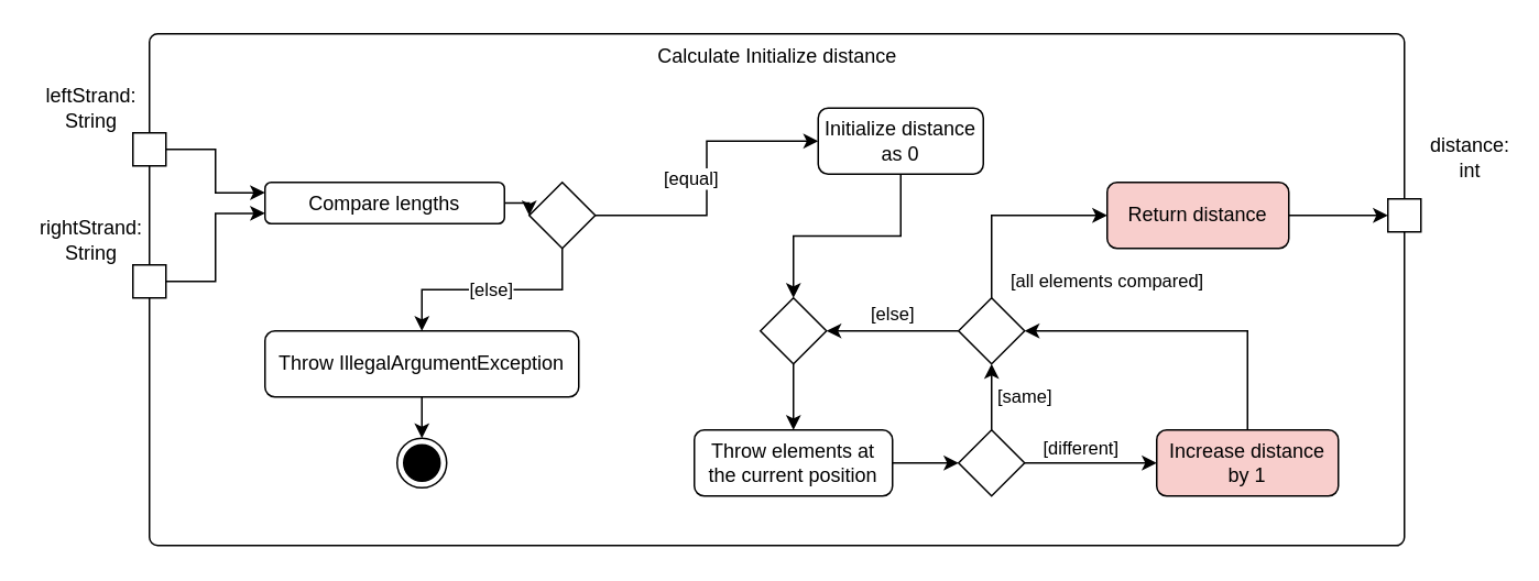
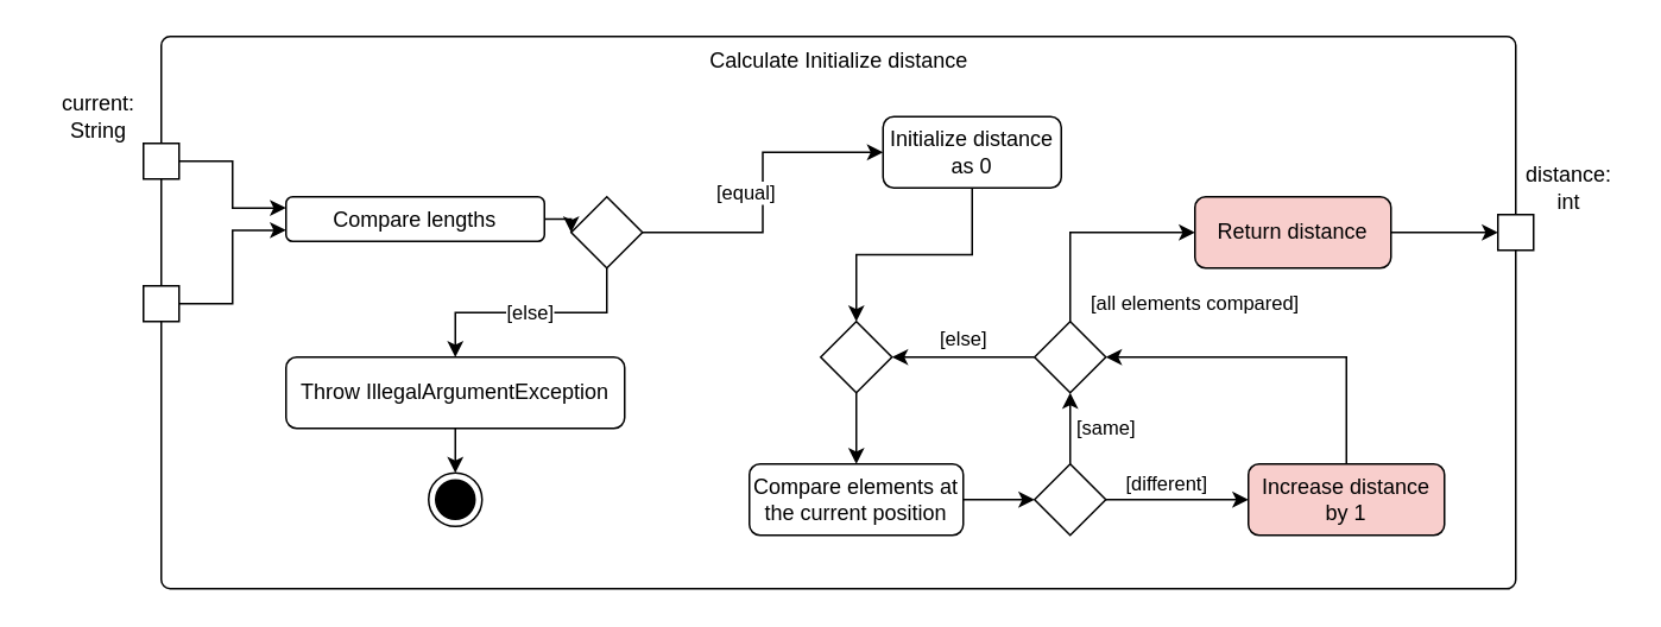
  <mxCell id="0" />
  <mxCell id="1" parent="0" />
  <mxCell id="2" value="Calculate Initialize distance" style="html=1;align=center;verticalAlign=top;rounded=1;absoluteArcSize=1;arcSize=10;dashed=0;" vertex="1" parent="1"><mxGeometry x="90" y="20" width="760" height="310" as="geometry" /></mxCell>
  <mxCell id="3" style="edgeStyle=orthogonalEdgeStyle;rounded=0;orthogonalLoop=1;jettySize=auto;html=1;exitX=1;exitY=0.5;exitDx=0;exitDy=0;entryX=0;entryY=0.25;entryDx=0;entryDy=0;" edge="1" parent="1" source="4" target="11"><mxGeometry relative="1" as="geometry" /></mxCell>
  <mxCell id="4" value="" style="whiteSpace=wrap;html=1;aspect=fixed;" vertex="1" parent="1"><mxGeometry x="80" y="80" width="20" height="20" as="geometry" /></mxCell>
  <mxCell id="5" style="edgeStyle=orthogonalEdgeStyle;rounded=0;orthogonalLoop=1;jettySize=auto;html=1;exitX=1;exitY=0.5;exitDx=0;exitDy=0;entryX=0;entryY=0.75;entryDx=0;entryDy=0;" edge="1" parent="1" source="6" target="11"><mxGeometry relative="1" as="geometry" /></mxCell>
  <mxCell id="6" value="" style="whiteSpace=wrap;html=1;aspect=fixed;" vertex="1" parent="1"><mxGeometry x="80" y="160" width="20" height="20" as="geometry" /></mxCell>
  <mxCell id="7" value="[equal]" style="edgeStyle=orthogonalEdgeStyle;rounded=0;orthogonalLoop=1;jettySize=auto;html=1;entryX=0;entryY=0.5;entryDx=0;entryDy=0;" edge="1" parent="1" source="9" target="18"><mxGeometry y="10" relative="1" as="geometry"><mxPoint as="offset" /></mxGeometry></mxCell>
  <mxCell id="8" value="[else]" style="edgeStyle=orthogonalEdgeStyle;rounded=0;orthogonalLoop=1;jettySize=auto;html=1;entryX=0.5;entryY=0;entryDx=0;entryDy=0;" edge="1" parent="1" source="9" target="31"><mxGeometry relative="1" as="geometry" /></mxCell>
  <mxCell id="9" value="" style="rhombus;whiteSpace=wrap;html=1;" vertex="1" parent="1"><mxGeometry x="320" y="110" width="40" height="40" as="geometry" /></mxCell>
  <mxCell id="10" style="edgeStyle=orthogonalEdgeStyle;rounded=0;orthogonalLoop=1;jettySize=auto;html=1;exitX=1;exitY=0.5;exitDx=0;exitDy=0;entryX=0;entryY=0.5;entryDx=0;entryDy=0;" edge="1" parent="1" source="11" target="9"><mxGeometry relative="1" as="geometry" /></mxCell>
  <mxCell id="11" value="Compare lengths" style="rounded=1;whiteSpace=wrap;html=1;" vertex="1" parent="1"><mxGeometry x="160" y="110" width="145" height="25" as="geometry" /></mxCell>
  <mxCell id="12" value="[else]" style="edgeStyle=orthogonalEdgeStyle;rounded=0;orthogonalLoop=1;jettySize=auto;html=1;exitX=0;exitY=0.5;exitDx=0;exitDy=0;entryX=1;entryY=0.5;entryDx=0;entryDy=0;" edge="1" parent="1" source="14" target="26"><mxGeometry y="-10" relative="1" as="geometry"><mxPoint as="offset" /></mxGeometry></mxCell>
  <mxCell id="13" value="[all elements compared]" style="edgeStyle=orthogonalEdgeStyle;rounded=0;orthogonalLoop=1;jettySize=auto;html=1;exitX=0.5;exitY=0;exitDx=0;exitDy=0;entryX=0;entryY=0.5;entryDx=0;entryDy=0;align=left;" edge="1" parent="1" source="14" target="29"><mxGeometry x="-0.833" y="-10" relative="1" as="geometry"><mxPoint as="offset" /></mxGeometry></mxCell>
  <mxCell id="14" value="" style="rhombus;whiteSpace=wrap;html=1;" vertex="1" parent="1"><mxGeometry x="580" y="180" width="40" height="40" as="geometry" /></mxCell>
  <mxCell id="15" style="edgeStyle=orthogonalEdgeStyle;rounded=0;orthogonalLoop=1;jettySize=auto;html=1;exitX=0.5;exitY=0;exitDx=0;exitDy=0;entryX=1;entryY=0.5;entryDx=0;entryDy=0;" edge="1" parent="1" source="16" target="14"><mxGeometry relative="1" as="geometry" /></mxCell>
  <mxCell id="16" value="Increase distance by 1" style="rounded=1;whiteSpace=wrap;html=1;fillColor=#f8cecc;" vertex="1" parent="1"><mxGeometry x="700" y="260" width="110" height="40" as="geometry" /></mxCell>
  <mxCell id="17" style="edgeStyle=orthogonalEdgeStyle;rounded=0;orthogonalLoop=1;jettySize=auto;html=1;exitX=0.5;exitY=1;exitDx=0;exitDy=0;entryX=0.5;entryY=0;entryDx=0;entryDy=0;" edge="1" parent="1" source="18" target="26"><mxGeometry relative="1" as="geometry" /></mxCell>
  <mxCell id="18" value="Initialize distance as 0" style="rounded=1;whiteSpace=wrap;html=1;" vertex="1" parent="1"><mxGeometry x="495" y="65" width="100" height="40" as="geometry" /></mxCell>
  <mxCell id="19" style="edgeStyle=orthogonalEdgeStyle;rounded=0;orthogonalLoop=1;jettySize=auto;html=1;entryX=0;entryY=0.5;entryDx=0;entryDy=0;" edge="1" parent="1" source="22" target="16"><mxGeometry relative="1" as="geometry" /></mxCell>
  <mxCell id="20" value="[different]" style="edgeLabel;html=1;align=center;verticalAlign=middle;resizable=0;points=[];" vertex="1" connectable="0" parent="19"><mxGeometry x="-0.271" y="-4" relative="1" as="geometry"><mxPoint x="4" y="-14" as="offset" /></mxGeometry></mxCell>
  <mxCell id="21" value="[same]" style="edgeStyle=orthogonalEdgeStyle;rounded=0;orthogonalLoop=1;jettySize=auto;html=1;exitX=0.5;exitY=0;exitDx=0;exitDy=0;entryX=0.5;entryY=1;entryDx=0;entryDy=0;" edge="1" parent="1" source="22" target="14"><mxGeometry y="-20" relative="1" as="geometry"><mxPoint as="offset" /></mxGeometry></mxCell>
  <mxCell id="22" value="" style="rhombus;whiteSpace=wrap;html=1;" vertex="1" parent="1"><mxGeometry x="580" y="260" width="40" height="40" as="geometry" /></mxCell>
  <mxCell id="23" style="edgeStyle=orthogonalEdgeStyle;rounded=0;orthogonalLoop=1;jettySize=auto;html=1;" edge="1" parent="1" source="24" target="22"><mxGeometry relative="1" as="geometry" /></mxCell>
- <mxCell id="24" value="Throw elements at the current position" style="rounded=1;whiteSpace=wrap;html=1;" vertex="1" parent="1"><mxGeometry x="420" y="260" width="120" height="40" as="geometry" /></mxCell>
+ <mxCell id="24" value="Compare elements at the current position" style="rounded=1;whiteSpace=wrap;html=1;" vertex="1" parent="1"><mxGeometry x="420" y="260" width="120" height="40" as="geometry" /></mxCell>
  <mxCell id="25" style="edgeStyle=orthogonalEdgeStyle;rounded=0;orthogonalLoop=1;jettySize=auto;html=1;exitX=0.5;exitY=1;exitDx=0;exitDy=0;entryX=0.5;entryY=0;entryDx=0;entryDy=0;" edge="1" parent="1" source="26" target="24"><mxGeometry relative="1" as="geometry" /></mxCell>
  <mxCell id="26" value="" style="rhombus;whiteSpace=wrap;html=1;" vertex="1" parent="1"><mxGeometry x="460" y="180" width="40" height="40" as="geometry" /></mxCell>
  <mxCell id="27" value="" style="whiteSpace=wrap;html=1;aspect=fixed;" vertex="1" parent="1"><mxGeometry x="840" y="120" width="20" height="20" as="geometry" /></mxCell>
  <mxCell id="28" style="edgeStyle=orthogonalEdgeStyle;rounded=0;orthogonalLoop=1;jettySize=auto;html=1;entryX=0;entryY=0.5;entryDx=0;entryDy=0;" edge="1" parent="1" source="29" target="27"><mxGeometry relative="1" as="geometry" /></mxCell>
  <mxCell id="29" value="Return distance" style="rounded=1;whiteSpace=wrap;html=1;fillColor=#f8cecc;" vertex="1" parent="1"><mxGeometry x="670" y="110" width="110" height="40" as="geometry" /></mxCell>
  <mxCell id="30" style="edgeStyle=orthogonalEdgeStyle;rounded=0;orthogonalLoop=1;jettySize=auto;html=1;exitX=0.5;exitY=1;exitDx=0;exitDy=0;entryX=0.5;entryY=0;entryDx=0;entryDy=0;" edge="1" parent="1" source="31" target="32"><mxGeometry relative="1" as="geometry" /></mxCell>
  <mxCell id="31" value="Throw&amp;nbsp;IllegalArgumentException" style="rounded=1;whiteSpace=wrap;html=1;" vertex="1" parent="1"><mxGeometry x="160" y="200" width="190" height="40" as="geometry" /></mxCell>
  <mxCell id="32" value="" style="ellipse;html=1;shape=endState;fillColor=#000000;strokeColor=#000000;" vertex="1" parent="1"><mxGeometry x="240" y="265" width="30" height="30" as="geometry" /></mxCell>
- <mxCell id="33" value="leftStrand: String" style="text;html=1;strokeColor=none;fillColor=none;align=center;verticalAlign=middle;whiteSpace=wrap;rounded=0;" vertex="1" parent="1"><mxGeometry x="20" y="50" width="70" height="30" as="geometry" /></mxCell>
- <mxCell id="34" value="rightStrand: String" style="text;html=1;strokeColor=none;fillColor=none;align=center;verticalAlign=middle;whiteSpace=wrap;rounded=0;" vertex="1" parent="1"><mxGeometry x="20" y="130" width="70" height="30" as="geometry" /></mxCell>
- <mxCell id="35" value="distance: int" style="text;html=1;strokeColor=none;fillColor=none;align=center;verticalAlign=middle;whiteSpace=wrap;rounded=0;" vertex="1" parent="1"><mxGeometry x="860" y="80" width="60" height="30" as="geometry" /></mxCell>
+ <mxCell id="33" value="current: String" style="text;html=1;strokeColor=none;fillColor=none;align=center;verticalAlign=middle;whiteSpace=wrap;rounded=0;" vertex="1" parent="1"><mxGeometry x="20" y="50" width="70" height="30" as="geometry" /></mxCell>
+ <mxCell id="35" value="distance: int" style="text;html=1;strokeColor=none;fillColor=none;align=center;verticalAlign=middle;whiteSpace=wrap;rounded=0;" vertex="1" parent="1"><mxGeometry x="850" y="90" width="60" height="30" as="geometry" /></mxCell>
